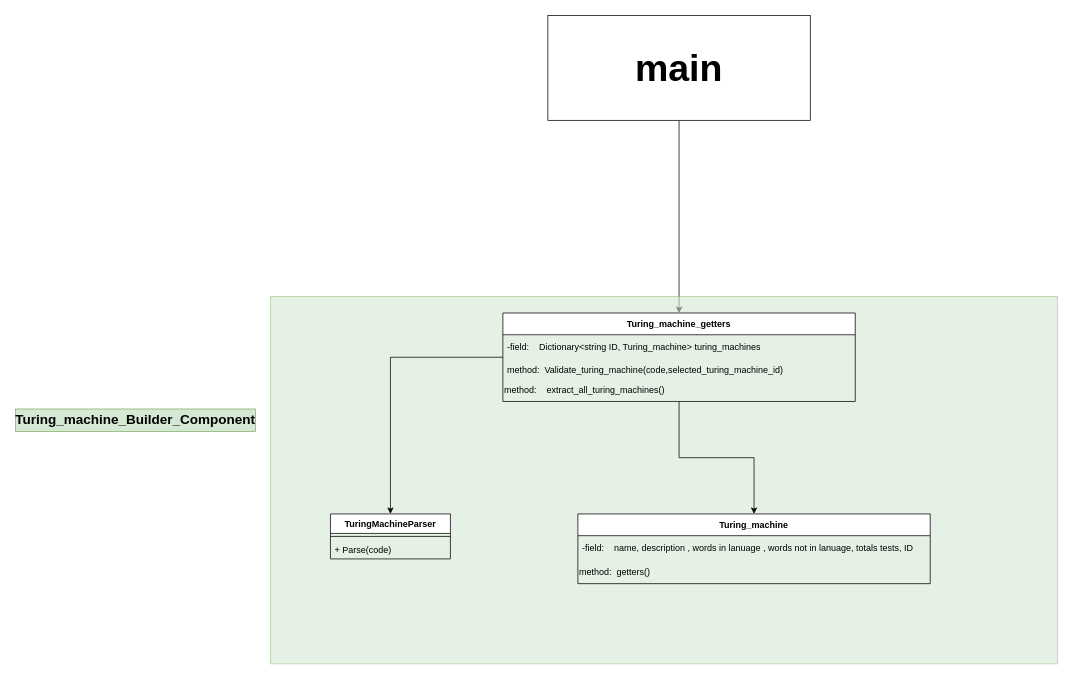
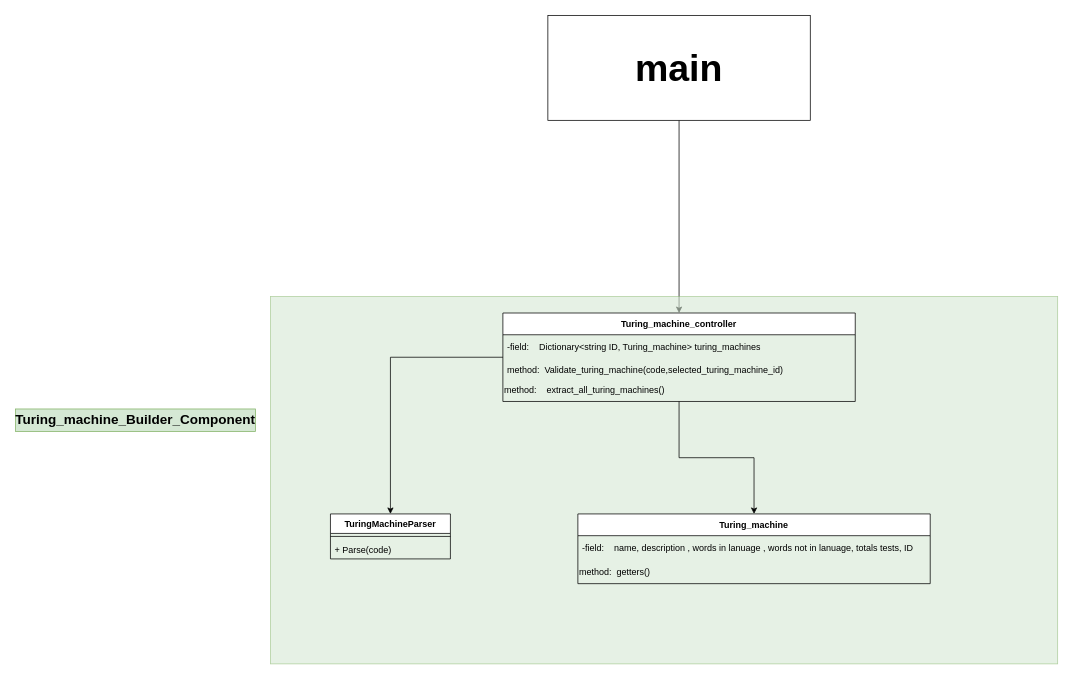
  <mxCell id="0" />
  <mxCell id="1" parent="0" />
  <mxCell id="2" style="edgeStyle=orthogonalEdgeStyle;rounded=0;orthogonalLoop=1;jettySize=auto;html=1;" edge="1" parent="1" source="3" target="8"><mxGeometry relative="1" as="geometry" /></mxCell>
  <mxCell id="3" value="main" style="rounded=0;whiteSpace=wrap;html=1;fontSize=50;fontStyle=1" vertex="1" parent="1"><mxGeometry x="730" y="20" width="350" height="140" as="geometry" /></mxCell>
  <mxCell id="4" value="" style="rounded=0;whiteSpace=wrap;html=1;fillColor=#d5e8d4;strokeColor=#82b366;opacity=60;" vertex="1" parent="1"><mxGeometry x="360" y="395" width="1050" height="490" as="geometry" /></mxCell>
  <mxCell id="5" value="Turing_machine_Builder_Component" style="text;html=1;align=center;verticalAlign=middle;whiteSpace=wrap;rounded=0;fontSize=18;fontStyle=1;fillColor=#d5e8d4;strokeColor=#82b366;" vertex="1" parent="1"><mxGeometry x="20" y="545" width="320" height="30" as="geometry" /></mxCell>
  <mxCell id="6" style="edgeStyle=orthogonalEdgeStyle;rounded=0;orthogonalLoop=1;jettySize=auto;html=1;" edge="1" parent="1" source="8" target="12"><mxGeometry relative="1" as="geometry" /></mxCell>
  <mxCell id="7" style="edgeStyle=orthogonalEdgeStyle;rounded=0;orthogonalLoop=1;jettySize=auto;html=1;" edge="1" parent="1" source="8" target="15"><mxGeometry relative="1" as="geometry" /></mxCell>
- <mxCell id="8" value="Turing_machine_getters" style="swimlane;fontStyle=1;align=center;verticalAlign=middle;childLayout=stackLayout;horizontal=1;startSize=29;horizontalStack=0;resizeParent=1;resizeParentMax=0;resizeLast=0;collapsible=0;marginBottom=0;html=1;whiteSpace=wrap;" vertex="1" parent="1"><mxGeometry x="670" y="417" width="470" height="118" as="geometry" /></mxCell>
+ <mxCell id="8" value="Turing_machine_controller" style="swimlane;fontStyle=1;align=center;verticalAlign=middle;childLayout=stackLayout;horizontal=1;startSize=29;horizontalStack=0;resizeParent=1;resizeParentMax=0;resizeLast=0;collapsible=0;marginBottom=0;html=1;whiteSpace=wrap;" vertex="1" parent="1"><mxGeometry x="670" y="417" width="470" height="118" as="geometry" /></mxCell>
  <mxCell id="9" value="-field:&amp;nbsp; &amp;nbsp; Dictionary&amp;lt;string ID, Turing_machine&amp;gt; turing_machines" style="text;html=1;strokeColor=none;fillColor=none;align=left;verticalAlign=middle;spacingLeft=4;spacingRight=4;overflow=hidden;rotatable=0;points=[[0,0.5],[1,0.5]];portConstraint=eastwest;whiteSpace=wrap;" vertex="1" parent="8"><mxGeometry y="29" width="470" height="34" as="geometry" /></mxCell>
  <mxCell id="10" value="method:&amp;nbsp; Validate_turing_machine(code,selected_turing_machine_id)" style="text;html=1;strokeColor=none;fillColor=none;align=left;verticalAlign=middle;spacingLeft=4;spacingRight=4;overflow=hidden;rotatable=0;points=[[0,0.5],[1,0.5]];portConstraint=eastwest;whiteSpace=wrap;" vertex="1" parent="8"><mxGeometry y="63" width="470" height="25" as="geometry" /></mxCell>
  <mxCell id="11" value="method:&amp;nbsp; &amp;nbsp; extract_all_turing_machines()" style="text;html=1;align=left;verticalAlign=middle;whiteSpace=wrap;rounded=0;" vertex="1" parent="8"><mxGeometry y="88" width="470" height="30" as="geometry" /></mxCell>
  <mxCell id="12" value="TuringMachineParser" style="swimlane;fontStyle=1;align=center;verticalAlign=top;childLayout=stackLayout;horizontal=1;startSize=26;horizontalStack=0;resizeParent=1;resizeParentMax=0;resizeLast=0;collapsible=1;marginBottom=0;whiteSpace=wrap;html=1;" vertex="1" parent="1"><mxGeometry x="440" y="685" width="160" height="60" as="geometry" /></mxCell>
  <mxCell id="13" value="" style="line;strokeWidth=1;fillColor=none;align=left;verticalAlign=middle;spacingTop=-1;spacingLeft=3;spacingRight=3;rotatable=0;labelPosition=right;points=[];portConstraint=eastwest;strokeColor=inherit;" vertex="1" parent="12"><mxGeometry y="26" width="160" height="8" as="geometry" /></mxCell>
  <mxCell id="14" value="+ Parse(code)" style="text;strokeColor=none;fillColor=none;align=left;verticalAlign=top;spacingLeft=4;spacingRight=4;overflow=hidden;rotatable=0;points=[[0,0.5],[1,0.5]];portConstraint=eastwest;whiteSpace=wrap;html=1;" vertex="1" parent="12"><mxGeometry y="34" width="160" height="26" as="geometry" /></mxCell>
  <mxCell id="15" value="Turing_machine" style="swimlane;fontStyle=1;align=center;verticalAlign=middle;childLayout=stackLayout;horizontal=1;startSize=29;horizontalStack=0;resizeParent=1;resizeParentMax=0;resizeLast=0;collapsible=0;marginBottom=0;html=1;whiteSpace=wrap;" vertex="1" parent="1"><mxGeometry x="770" y="685" width="470" height="93" as="geometry" /></mxCell>
  <mxCell id="16" value="-field:&amp;nbsp; &amp;nbsp; name, description , words in lanuage , words not in lanuage, totals tests, ID" style="text;html=1;strokeColor=none;fillColor=none;align=left;verticalAlign=middle;spacingLeft=4;spacingRight=4;overflow=hidden;rotatable=0;points=[[0,0.5],[1,0.5]];portConstraint=eastwest;whiteSpace=wrap;" vertex="1" parent="15"><mxGeometry y="29" width="470" height="34" as="geometry" /></mxCell>
  <mxCell id="17" value="method:&amp;nbsp; getters()" style="text;html=1;align=left;verticalAlign=middle;whiteSpace=wrap;rounded=0;" vertex="1" parent="15"><mxGeometry y="63" width="470" height="30" as="geometry" /></mxCell>
